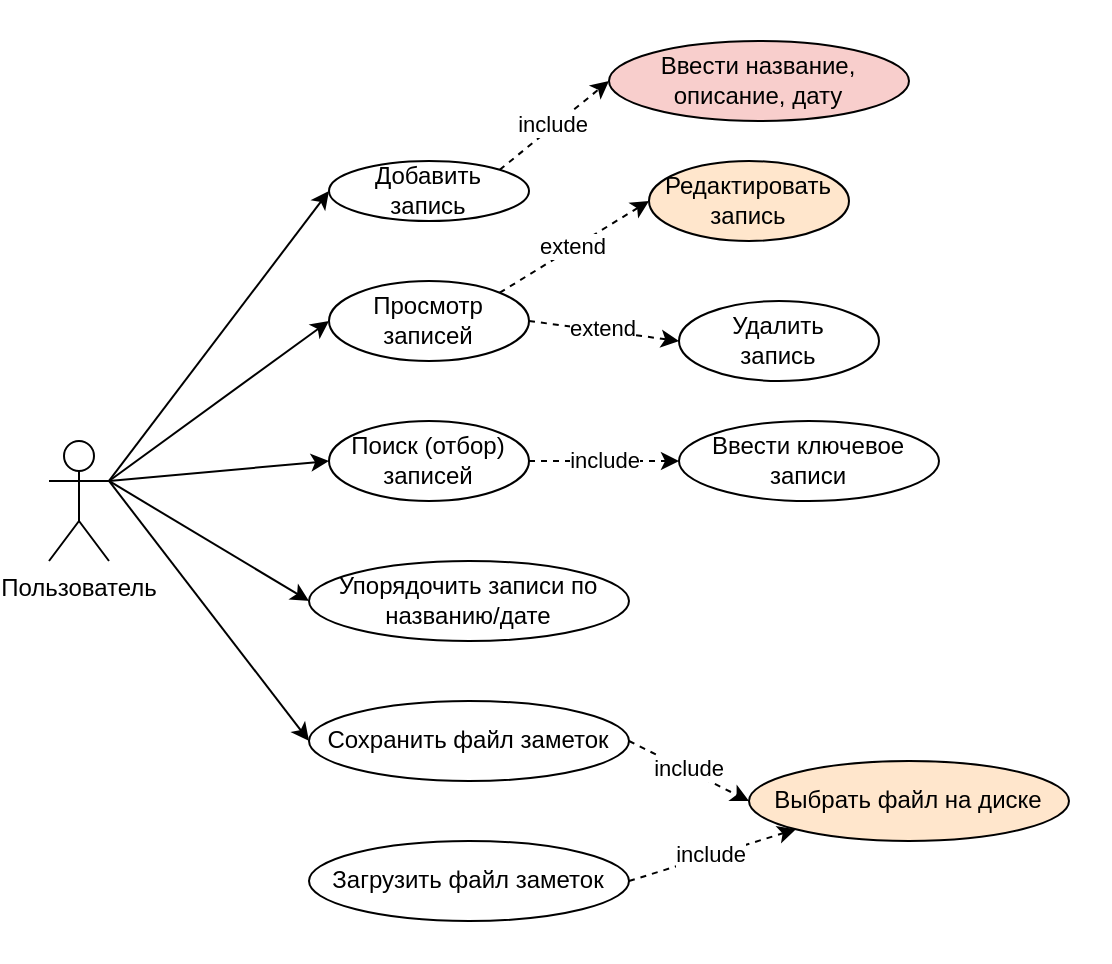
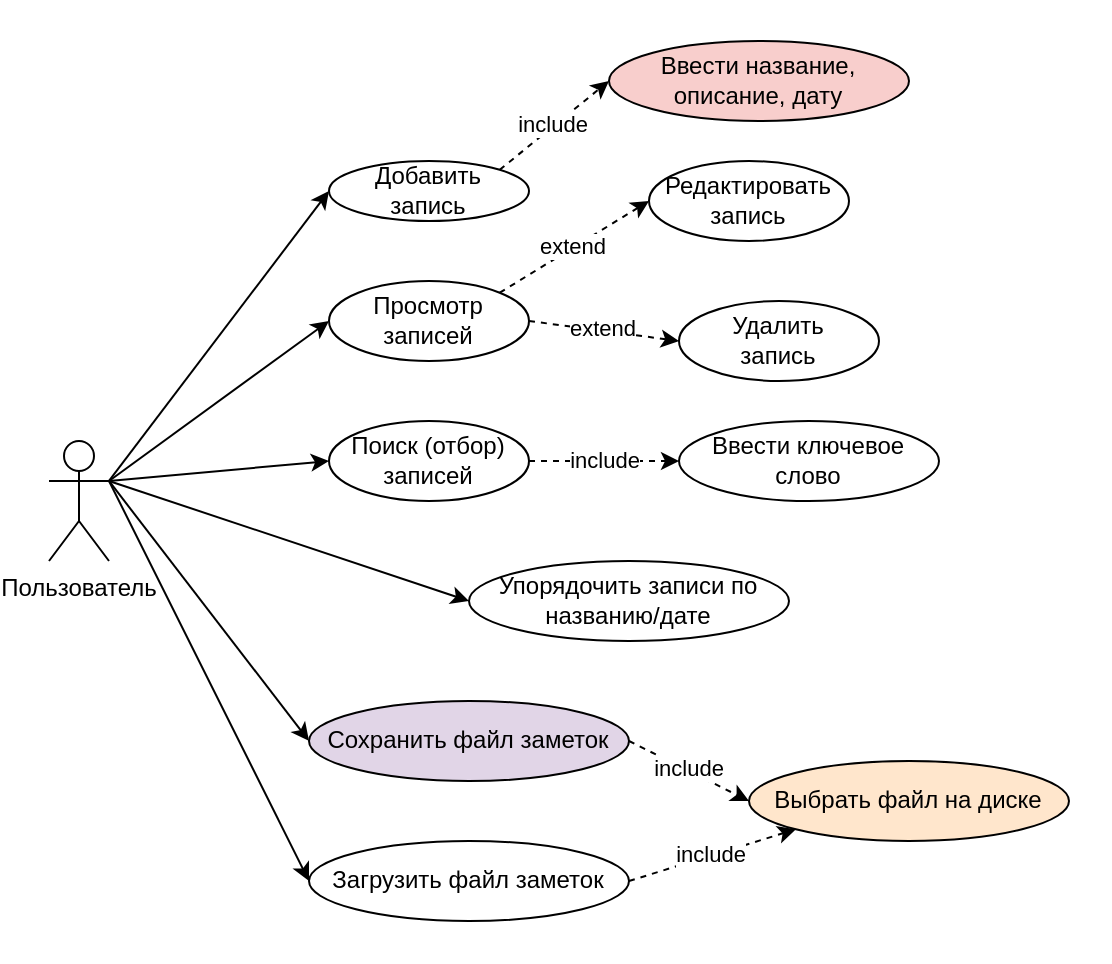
  <mxCell id="0" />
  <mxCell id="1" parent="0" />
  <mxCell id="2" style="rounded=0;orthogonalLoop=1;jettySize=auto;html=1;exitX=1;exitY=0.333;exitDx=0;exitDy=0;exitPerimeter=0;entryX=0;entryY=0.5;entryDx=0;entryDy=0;" edge="1" parent="1" source="8" target="9"><mxGeometry relative="1" as="geometry" /></mxCell>
  <mxCell id="3" style="rounded=0;orthogonalLoop=1;jettySize=auto;html=1;exitX=1;exitY=0.333;exitDx=0;exitDy=0;exitPerimeter=0;entryX=0;entryY=0.5;entryDx=0;entryDy=0;" edge="1" parent="1" source="8" target="11"><mxGeometry relative="1" as="geometry" /></mxCell>
  <mxCell id="4" style="rounded=0;orthogonalLoop=1;jettySize=auto;html=1;exitX=1;exitY=0.333;exitDx=0;exitDy=0;exitPerimeter=0;entryX=0;entryY=0.5;entryDx=0;entryDy=0;" edge="1" parent="1" source="8" target="14"><mxGeometry relative="1" as="geometry" /></mxCell>
  <mxCell id="5" style="rounded=0;orthogonalLoop=1;jettySize=auto;html=1;exitX=1;exitY=0.333;exitDx=0;exitDy=0;exitPerimeter=0;entryX=0;entryY=0.5;entryDx=0;entryDy=0;" edge="1" parent="1" source="8" target="16"><mxGeometry relative="1" as="geometry" /></mxCell>
  <mxCell id="6" style="rounded=0;orthogonalLoop=1;jettySize=auto;html=1;exitX=1;exitY=0.333;exitDx=0;exitDy=0;exitPerimeter=0;entryX=0;entryY=0.5;entryDx=0;entryDy=0;" edge="1" parent="1" source="8" target="17"><mxGeometry relative="1" as="geometry" /></mxCell>
+ <mxCell id="7" style="rounded=0;orthogonalLoop=1;jettySize=auto;html=1;exitX=1;exitY=0.333;exitDx=0;exitDy=0;exitPerimeter=0;entryX=0;entryY=0.5;entryDx=0;entryDy=0;" edge="1" parent="1" source="8" target="18"><mxGeometry relative="1" as="geometry" /></mxCell>
  <mxCell id="8" value="Пользователь" style="shape=umlActor;verticalLabelPosition=bottom;verticalAlign=top;html=1;" vertex="1" parent="1"><mxGeometry x="20" y="220" width="30" height="60" as="geometry" /></mxCell>
  <mxCell id="9" value="Добавить&lt;div&gt;запись&lt;/div&gt;" style="ellipse;whiteSpace=wrap;html=1;" vertex="1" parent="1"><mxGeometry x="160" y="80" width="100" height="30" as="geometry" /></mxCell>
  <mxCell id="10" value="Ввести название, описание, дату" style="ellipse;whiteSpace=wrap;html=1;fillColor=#f8cecc;" vertex="1" parent="1"><mxGeometry x="300" y="20" width="150" height="40" as="geometry" /></mxCell>
  <mxCell id="11" value="Просмотр записей" style="ellipse;whiteSpace=wrap;html=1;" vertex="1" parent="1"><mxGeometry x="160" y="140" width="100" height="40" as="geometry" /></mxCell>
- <mxCell id="12" value="Редактировать&lt;div&gt;запись&lt;/div&gt;" style="ellipse;whiteSpace=wrap;html=1;fillColor=#ffe6cc;" vertex="1" parent="1"><mxGeometry x="320" y="80" width="100" height="40" as="geometry" /></mxCell>
+ <mxCell id="12" value="Редактировать&lt;div&gt;запись&lt;/div&gt;" style="ellipse;whiteSpace=wrap;html=1;" vertex="1" parent="1"><mxGeometry x="320" y="80" width="100" height="40" as="geometry" /></mxCell>
  <mxCell id="13" value="Удалить&lt;div&gt;запись&lt;/div&gt;" style="ellipse;whiteSpace=wrap;html=1;" vertex="1" parent="1"><mxGeometry x="335" y="150" width="100" height="40" as="geometry" /></mxCell>
  <mxCell id="14" value="Поиск (отбор)&lt;div&gt;записей&lt;/div&gt;" style="ellipse;whiteSpace=wrap;html=1;" vertex="1" parent="1"><mxGeometry x="160" y="210" width="100" height="40" as="geometry" /></mxCell>
- <mxCell id="15" value="Ввести ключевое&lt;div&gt;записи&lt;/div&gt;" style="ellipse;whiteSpace=wrap;html=1;" vertex="1" parent="1"><mxGeometry x="335" y="210" width="130" height="40" as="geometry" /></mxCell>
- <mxCell id="16" value="Упорядочить записи по названию/дате" style="ellipse;whiteSpace=wrap;html=1;" vertex="1" parent="1"><mxGeometry x="150" y="280" width="160" height="40" as="geometry" /></mxCell>
- <mxCell id="17" value="Сохранить файл заметок" style="ellipse;whiteSpace=wrap;html=1;" vertex="1" parent="1"><mxGeometry x="150" y="350" width="160" height="40" as="geometry" /></mxCell>
+ <mxCell id="15" value="Ввести ключевое&lt;div&gt;слово&lt;/div&gt;" style="ellipse;whiteSpace=wrap;html=1;" vertex="1" parent="1"><mxGeometry x="335" y="210" width="130" height="40" as="geometry" /></mxCell>
+ <mxCell id="16" value="Упорядочить записи по названию/дате" style="ellipse;whiteSpace=wrap;html=1;" vertex="1" parent="1"><mxGeometry x="230" y="280" width="160" height="40" as="geometry" /></mxCell>
+ <mxCell id="17" value="Сохранить файл заметок" style="ellipse;whiteSpace=wrap;html=1;fillColor=#e1d5e7;" vertex="1" parent="1"><mxGeometry x="150" y="350" width="160" height="40" as="geometry" /></mxCell>
  <mxCell id="18" value="Загрузить файл заметок" style="ellipse;whiteSpace=wrap;html=1;" vertex="1" parent="1"><mxGeometry x="150" y="420" width="160" height="40" as="geometry" /></mxCell>
  <mxCell id="19" value="Выбрать файл на диске" style="ellipse;whiteSpace=wrap;html=1;fillColor=#ffe6cc;" vertex="1" parent="1"><mxGeometry x="370" y="380" width="160" height="40" as="geometry" /></mxCell>
  <mxCell id="20" value="" style="endArrow=classic;html=1;rounded=0;exitX=1;exitY=0;exitDx=0;exitDy=0;entryX=0;entryY=0.5;entryDx=0;entryDy=0;dashed=1;" edge="1" parent="1" source="9" target="10"><mxGeometry width="50" height="50" relative="1" as="geometry"><mxPoint x="205" y="50" as="sourcePoint" /><mxPoint x="255" y="0" as="targetPoint" /></mxGeometry></mxCell>
  <mxCell id="21" value="include" style="edgeLabel;html=1;align=center;verticalAlign=middle;resizable=0;points=[];" vertex="1" connectable="0" parent="20"><mxGeometry x="-0.011" y="1" relative="1" as="geometry"><mxPoint as="offset" /></mxGeometry></mxCell>
  <mxCell id="22" value="" style="endArrow=classic;html=1;rounded=0;exitX=1;exitY=0;exitDx=0;exitDy=0;entryX=0;entryY=0.5;entryDx=0;entryDy=0;dashed=1;" edge="1" parent="1" source="11" target="12"><mxGeometry width="50" height="50" relative="1" as="geometry"><mxPoint x="265" y="140" as="sourcePoint" /><mxPoint x="320" y="96" as="targetPoint" /></mxGeometry></mxCell>
  <mxCell id="23" value="extend" style="edgeLabel;html=1;align=center;verticalAlign=middle;resizable=0;points=[];" vertex="1" connectable="0" parent="22"><mxGeometry x="-0.011" y="1" relative="1" as="geometry"><mxPoint as="offset" /></mxGeometry></mxCell>
  <mxCell id="24" value="" style="endArrow=classic;html=1;rounded=0;exitX=1;exitY=0.5;exitDx=0;exitDy=0;entryX=0;entryY=0.5;entryDx=0;entryDy=0;dashed=1;" edge="1" parent="1" source="11" target="13"><mxGeometry width="50" height="50" relative="1" as="geometry"><mxPoint x="255" y="156" as="sourcePoint" /><mxPoint x="330" y="110" as="targetPoint" /></mxGeometry></mxCell>
  <mxCell id="25" value="extend" style="edgeLabel;html=1;align=center;verticalAlign=middle;resizable=0;points=[];" vertex="1" connectable="0" parent="24"><mxGeometry x="-0.011" y="1" relative="1" as="geometry"><mxPoint as="offset" /></mxGeometry></mxCell>
  <mxCell id="26" value="" style="endArrow=classic;html=1;rounded=0;exitX=1;exitY=0.5;exitDx=0;exitDy=0;entryX=0;entryY=0.5;entryDx=0;entryDy=0;dashed=1;" edge="1" parent="1" source="14" target="15"><mxGeometry width="50" height="50" relative="1" as="geometry"><mxPoint x="255" y="94" as="sourcePoint" /><mxPoint x="310" y="50" as="targetPoint" /></mxGeometry></mxCell>
  <mxCell id="27" value="include" style="edgeLabel;html=1;align=center;verticalAlign=middle;resizable=0;points=[];" vertex="1" connectable="0" parent="26"><mxGeometry x="-0.011" y="1" relative="1" as="geometry"><mxPoint as="offset" /></mxGeometry></mxCell>
  <mxCell id="28" value="" style="endArrow=classic;html=1;rounded=0;exitX=1;exitY=0.5;exitDx=0;exitDy=0;entryX=0;entryY=0.5;entryDx=0;entryDy=0;dashed=1;" edge="1" parent="1" source="17" target="19"><mxGeometry width="50" height="50" relative="1" as="geometry"><mxPoint x="265" y="104" as="sourcePoint" /><mxPoint x="320" y="60" as="targetPoint" /></mxGeometry></mxCell>
  <mxCell id="29" value="include" style="edgeLabel;html=1;align=center;verticalAlign=middle;resizable=0;points=[];" vertex="1" connectable="0" parent="28"><mxGeometry x="-0.011" y="1" relative="1" as="geometry"><mxPoint as="offset" /></mxGeometry></mxCell>
  <mxCell id="30" value="" style="endArrow=classic;html=1;rounded=0;exitX=1;exitY=0.5;exitDx=0;exitDy=0;entryX=0;entryY=1;entryDx=0;entryDy=0;dashed=1;" edge="1" parent="1" source="18" target="19"><mxGeometry width="50" height="50" relative="1" as="geometry"><mxPoint x="275" y="114" as="sourcePoint" /><mxPoint x="330" y="70" as="targetPoint" /></mxGeometry></mxCell>
  <mxCell id="31" value="include" style="edgeLabel;html=1;align=center;verticalAlign=middle;resizable=0;points=[];" vertex="1" connectable="0" parent="30"><mxGeometry x="-0.011" y="1" relative="1" as="geometry"><mxPoint as="offset" /></mxGeometry></mxCell>
